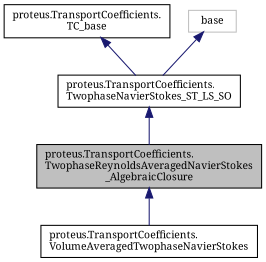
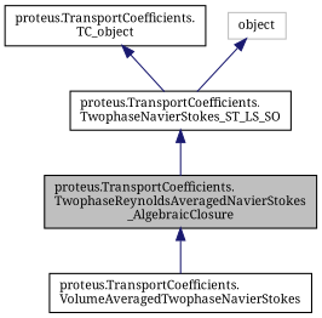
  digraph {
    fontname="Noto Serif"
    node [color=black fillcolor=white fontname="Noto Serif" fontsize=10 shape=record style=filled]
    edge [color=midnightblue dir=back fontname="Noto Serif" fontsize=10 labelfontname=Helvetica labelfontsize=10 style=solid]
    n1 [fillcolor=grey75 fontcolor=black height=0.2 label="proteus.TransportCoefficients.\lTwophaseReynoldsAveragedNavierStokes\l_AlgebraicClosure" width=0.4]
    n2 [height=0.2 label="proteus.TransportCoefficients.\lVolumeAveragedTwophaseNavierStokes" width=0.4]
    n3 [height=0.2 label="proteus.TransportCoefficients.\lTwophaseNavierStokes_ST_LS_SO" width=0.4]
-   n4 [height=0.2 label="proteus.TransportCoefficients.\lTC_base" width=0.4]
-   n5 [color=grey75 height=0.2 label=base width=0.4]
+   n4 [height=0.2 label="proteus.TransportCoefficients.\lTC_object" width=0.4]
+   n5 [color=grey75 height=0.2 label=object width=0.4]
    n1 -> n2
    n3 -> n1
    n4 -> n3
    n5 -> n3
  }
